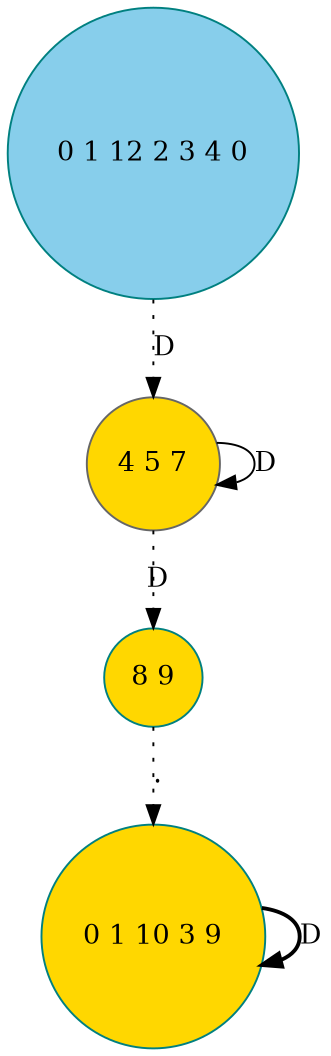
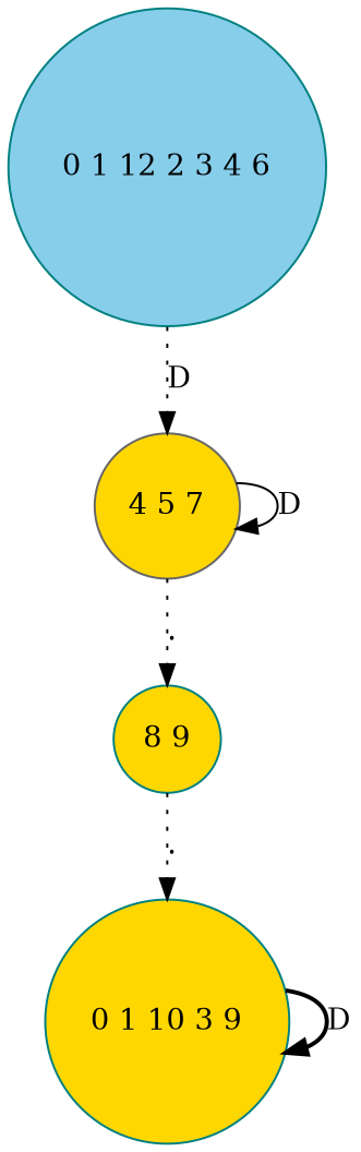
  digraph {
    node [color=teal fillcolor=gold shape=circle style=filled]
    edge [style=dotted]
-   "0 1 12 2 3 4 6" [fillcolor=skyblue label="0 1 12 2 3 4 0"]
+   "0 1 12 2 3 4 6" [fillcolor=skyblue]
    "4 5 7" [color=gray40]
    "8 9"
    "0 1 10 3 9"
    "0 1 12 2 3 4 6" -> "4 5 7" [label=D]
    "4 5 7" -> "4 5 7" [label=D style=solid]
-   "4 5 7" -> "8 9" [label=D]
+   "4 5 7" -> "8 9" [label="."]
    "8 9" -> "0 1 10 3 9" [label="."]
    "0 1 10 3 9" -> "0 1 10 3 9" [label=D style=bold]
  }
